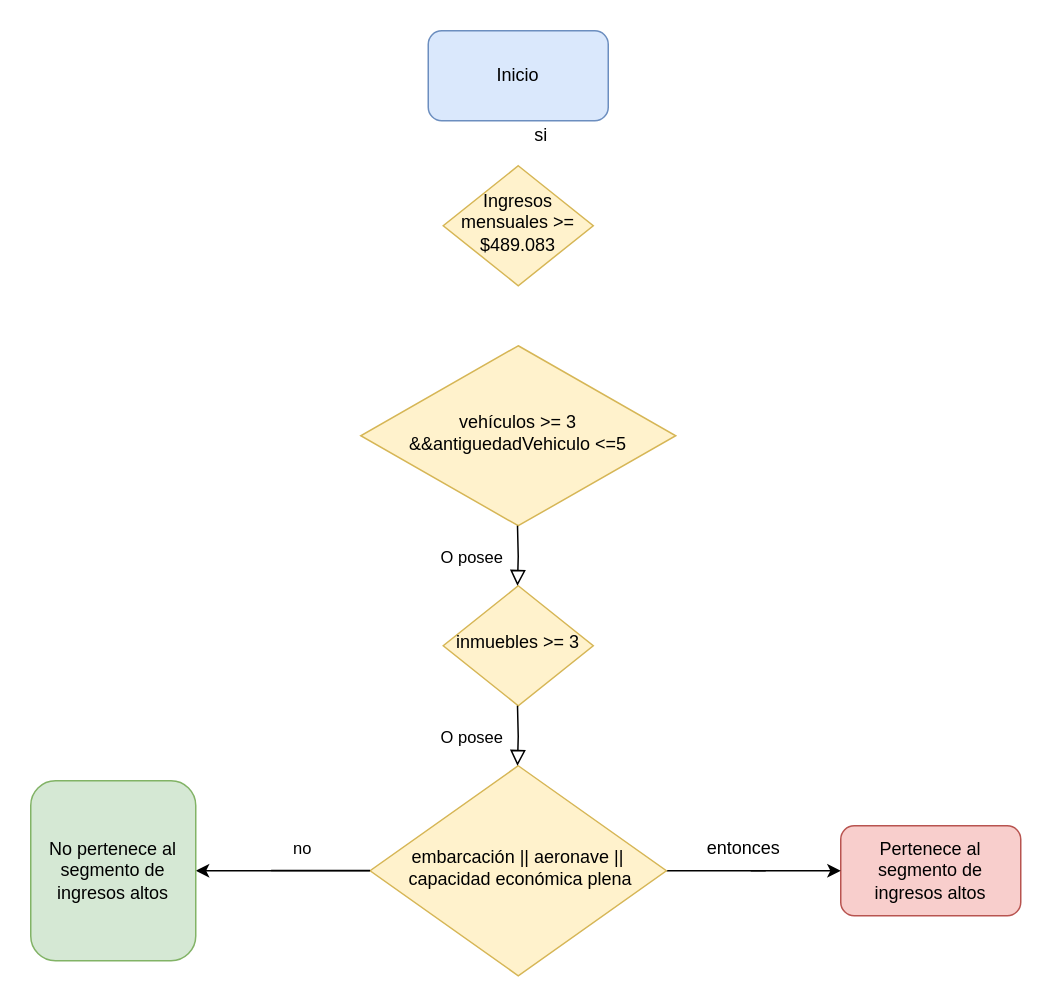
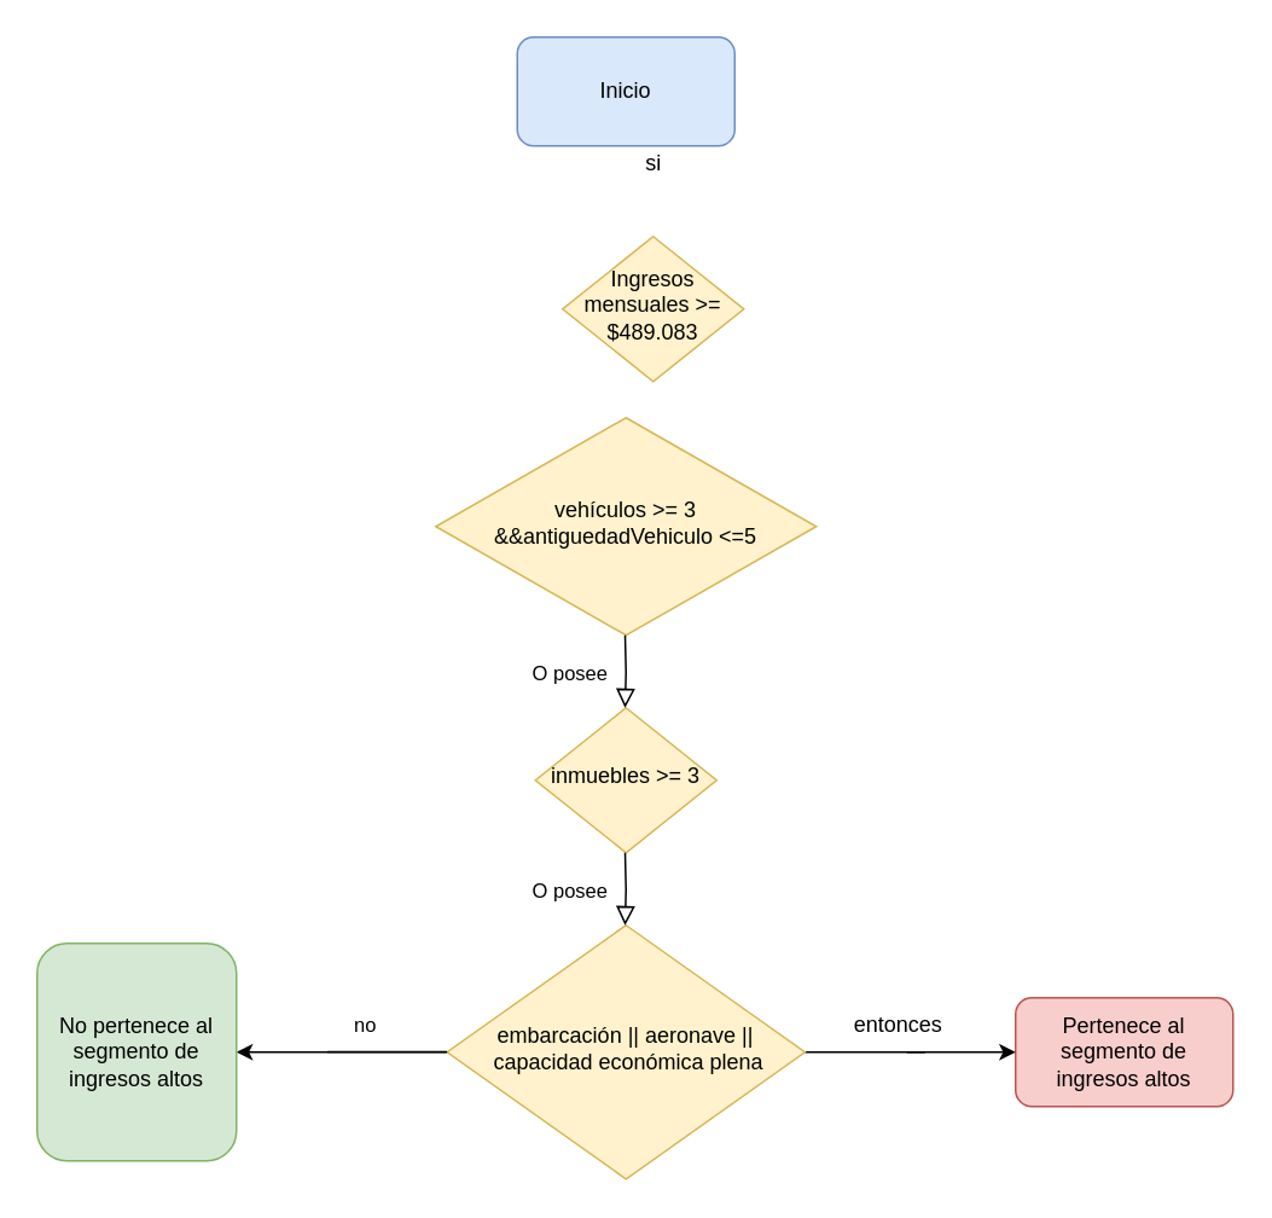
  <mxCell id="0" />
  <mxCell id="1" parent="0" />
- <mxCell id="2" value="Ingresos mensuales &amp;gt;=&lt;br&gt;$489.083" style="rhombus;whiteSpace=wrap;html=1;shadow=0;fontFamily=Helvetica;fontSize=12;align=center;strokeWidth=1;spacing=6;spacingTop=-4;fillColor=#fff2cc;strokeColor=#d6b656;" parent="1" vertex="1"><mxGeometry x="295" y="110" width="100" height="80" as="geometry" /></mxCell>
+ <mxCell id="2" value="Ingresos mensuales &amp;gt;=&lt;br&gt;$489.083" style="rhombus;whiteSpace=wrap;html=1;shadow=0;fontFamily=Helvetica;fontSize=12;align=center;strokeWidth=1;spacing=6;spacingTop=-4;fillColor=#fff2cc;strokeColor=#d6b656;" parent="1" vertex="1"><mxGeometry x="310" y="130" width="100" height="80" as="geometry" /></mxCell>
  <mxCell id="3" value="vehículos &amp;gt;= 3 &amp;amp;&amp;amp;antiguedadVehiculo &amp;lt;=5" style="rhombus;whiteSpace=wrap;html=1;shadow=0;fontFamily=Helvetica;fontSize=12;align=center;strokeWidth=1;spacing=6;spacingTop=-4;fillColor=#fff2cc;strokeColor=#d6b656;" parent="1" vertex="1"><mxGeometry x="240" y="230" width="210" height="120" as="geometry" /></mxCell>
  <mxCell id="4" value=" inmuebles &amp;gt;= 3" style="rhombus;whiteSpace=wrap;html=1;shadow=0;fontFamily=Helvetica;fontSize=12;align=center;strokeWidth=1;spacing=6;spacingTop=-4;fillColor=#fff2cc;strokeColor=#d6b656;" parent="1" vertex="1"><mxGeometry x="295" y="390" width="100" height="80" as="geometry" /></mxCell>
  <mxCell id="5" value="O posee" style="rounded=0;html=1;jettySize=auto;orthogonalLoop=1;fontSize=11;endArrow=block;endFill=0;endSize=8;strokeWidth=1;shadow=0;labelBackgroundColor=none;edgeStyle=orthogonalEdgeStyle;" parent="1" edge="1"><mxGeometry y="31" relative="1" as="geometry"><mxPoint as="offset" /><mxPoint x="344.5" y="350" as="sourcePoint" /><mxPoint x="344.5" y="390" as="targetPoint" /></mxGeometry></mxCell>
  <mxCell id="6" style="edgeStyle=orthogonalEdgeStyle;rounded=0;orthogonalLoop=1;jettySize=auto;html=1;endArrow=none;endFill=0;" parent="1" source="8" edge="1"><mxGeometry relative="1" as="geometry"><mxPoint x="510" y="580" as="targetPoint" /><Array as="points"><mxPoint x="480" y="580" /><mxPoint x="480" y="580" /></Array></mxGeometry></mxCell>
  <mxCell id="7" value="" style="edgeStyle=orthogonalEdgeStyle;rounded=0;orthogonalLoop=1;jettySize=auto;html=1;endArrow=classic;endFill=1;" edge="1" parent="1" source="8"><mxGeometry relative="1" as="geometry"><mxPoint x="130" y="580" as="targetPoint" /></mxGeometry></mxCell>
  <mxCell id="8" value="embarcación ||&amp;nbsp;aeronave ||&amp;nbsp;capacidad económica plena" style="rhombus;whiteSpace=wrap;html=1;shadow=0;fontFamily=Helvetica;fontSize=12;align=center;strokeWidth=1;spacing=6;spacingTop=-4;fillColor=#fff2cc;strokeColor=#d6b656;" parent="1" vertex="1"><mxGeometry x="246.25" y="510" width="197.5" height="140" as="geometry" /></mxCell>
  <mxCell id="9" value="O posee" style="rounded=0;html=1;jettySize=auto;orthogonalLoop=1;fontSize=11;endArrow=block;endFill=0;endSize=8;strokeWidth=1;shadow=0;labelBackgroundColor=none;edgeStyle=orthogonalEdgeStyle;" parent="1" edge="1"><mxGeometry y="31" relative="1" as="geometry"><mxPoint as="offset" /><mxPoint x="344.5" y="470" as="sourcePoint" /><mxPoint x="344.5" y="510" as="targetPoint" /></mxGeometry></mxCell>
  <mxCell id="10" value="Pertenece al segmento de ingresos altos" style="rounded=1;whiteSpace=wrap;html=1;fillColor=#f8cecc;strokeColor=#b85450;" parent="1" vertex="1"><mxGeometry x="560" y="550" width="120" height="60" as="geometry" /></mxCell>
  <mxCell id="11" value="" style="endArrow=classic;html=1;rounded=0;" parent="1" edge="1"><mxGeometry width="50" height="50" relative="1" as="geometry"><mxPoint x="500" y="580" as="sourcePoint" /><mxPoint x="560" y="580" as="targetPoint" /><Array as="points"><mxPoint x="530" y="580" /></Array></mxGeometry></mxCell>
  <mxCell id="12" style="edgeStyle=orthogonalEdgeStyle;rounded=0;orthogonalLoop=1;jettySize=auto;html=1;endArrow=none;endFill=0;" parent="1" edge="1"><mxGeometry relative="1" as="geometry"><mxPoint x="246.25" y="579.89" as="targetPoint" /><mxPoint x="180.25" y="579.89" as="sourcePoint" /><Array as="points"><mxPoint x="216.25" y="579.89" /><mxPoint x="216.25" y="579.89" /></Array></mxGeometry></mxCell>
  <mxCell id="13" value="no" style="edgeLabel;html=1;align=center;verticalAlign=middle;resizable=0;points=[];" parent="12" vertex="1" connectable="0"><mxGeometry x="-0.093" relative="1" as="geometry"><mxPoint x="-10" y="-15" as="offset" /></mxGeometry></mxCell>
  <mxCell id="14" value="No pertenece al segmento de ingresos altos" style="rounded=1;whiteSpace=wrap;html=1;fillColor=#d5e8d4;strokeColor=#82b366;direction=south;" parent="1" vertex="1"><mxGeometry x="20" y="520" width="110" height="120" as="geometry" /></mxCell>
  <mxCell id="15" value="Inicio" style="rounded=1;whiteSpace=wrap;html=1;fillColor=#dae8fc;strokeColor=#6c8ebf;" vertex="1" parent="1"><mxGeometry x="285" y="20" width="120" height="60" as="geometry" /></mxCell>
  <mxCell id="16" value="si" style="text;html=1;align=center;verticalAlign=middle;resizable=0;points=[];autosize=1;strokeColor=none;fillColor=none;" vertex="1" parent="1"><mxGeometry x="345" y="75" width="30" height="30" as="geometry" /></mxCell>
  <mxCell id="17" value="entonces" style="text;html=1;align=center;verticalAlign=middle;resizable=0;points=[];autosize=1;strokeColor=none;fillColor=none;" vertex="1" parent="1"><mxGeometry x="460" y="550" width="70" height="30" as="geometry" /></mxCell>
